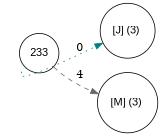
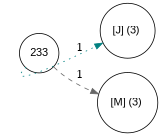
  digraph {
    rankdir=LR
    node [fontname=Arial shape=circle]
    n1 [label="[J] (3) " width=0.5]
    n2 [label=233 width=0.5]
    n3 [label="[M] (3) " width=0.5]
-   n2 -> n1 [color=teal label=" 0" style=dotted tailport=sw]
-   n2 -> n3 [color=gray40 label=" 4" style=dashed tailport=se]
+   n2 -> n1 [color=teal label=" 1" style=dotted tailport=sw]
+   n2 -> n3 [color=gray40 label=" 1" style=dashed tailport=se]
  }
